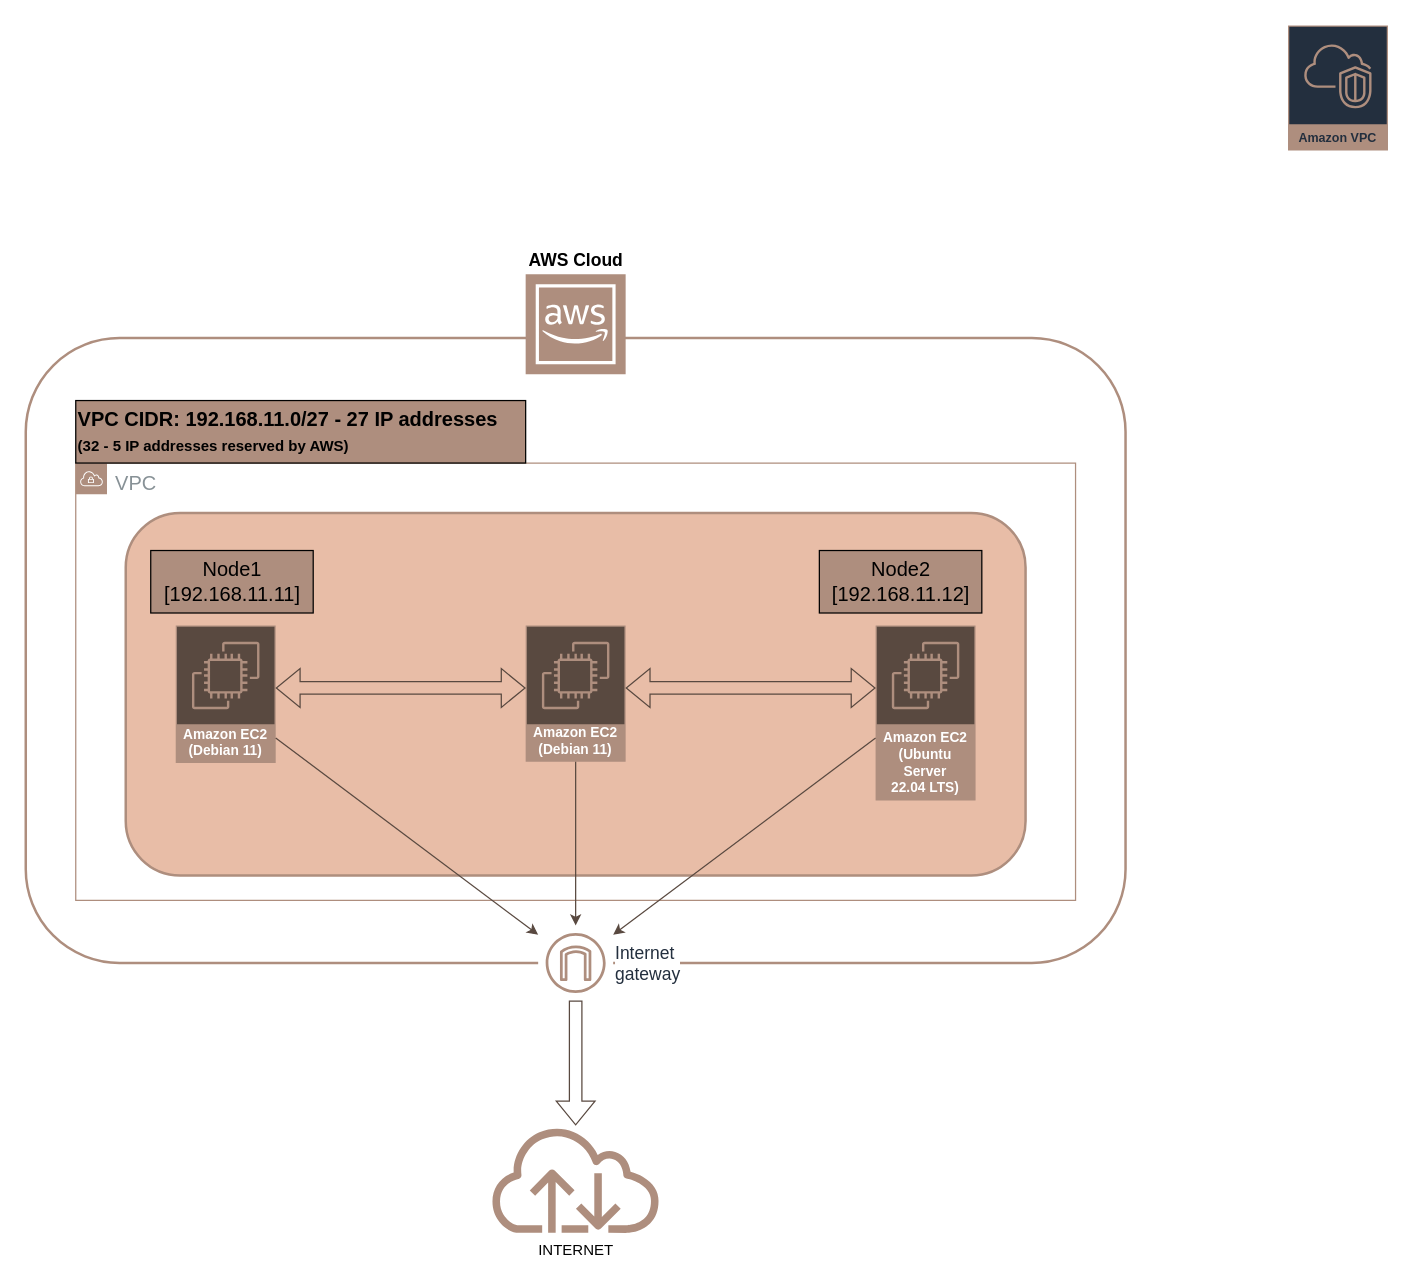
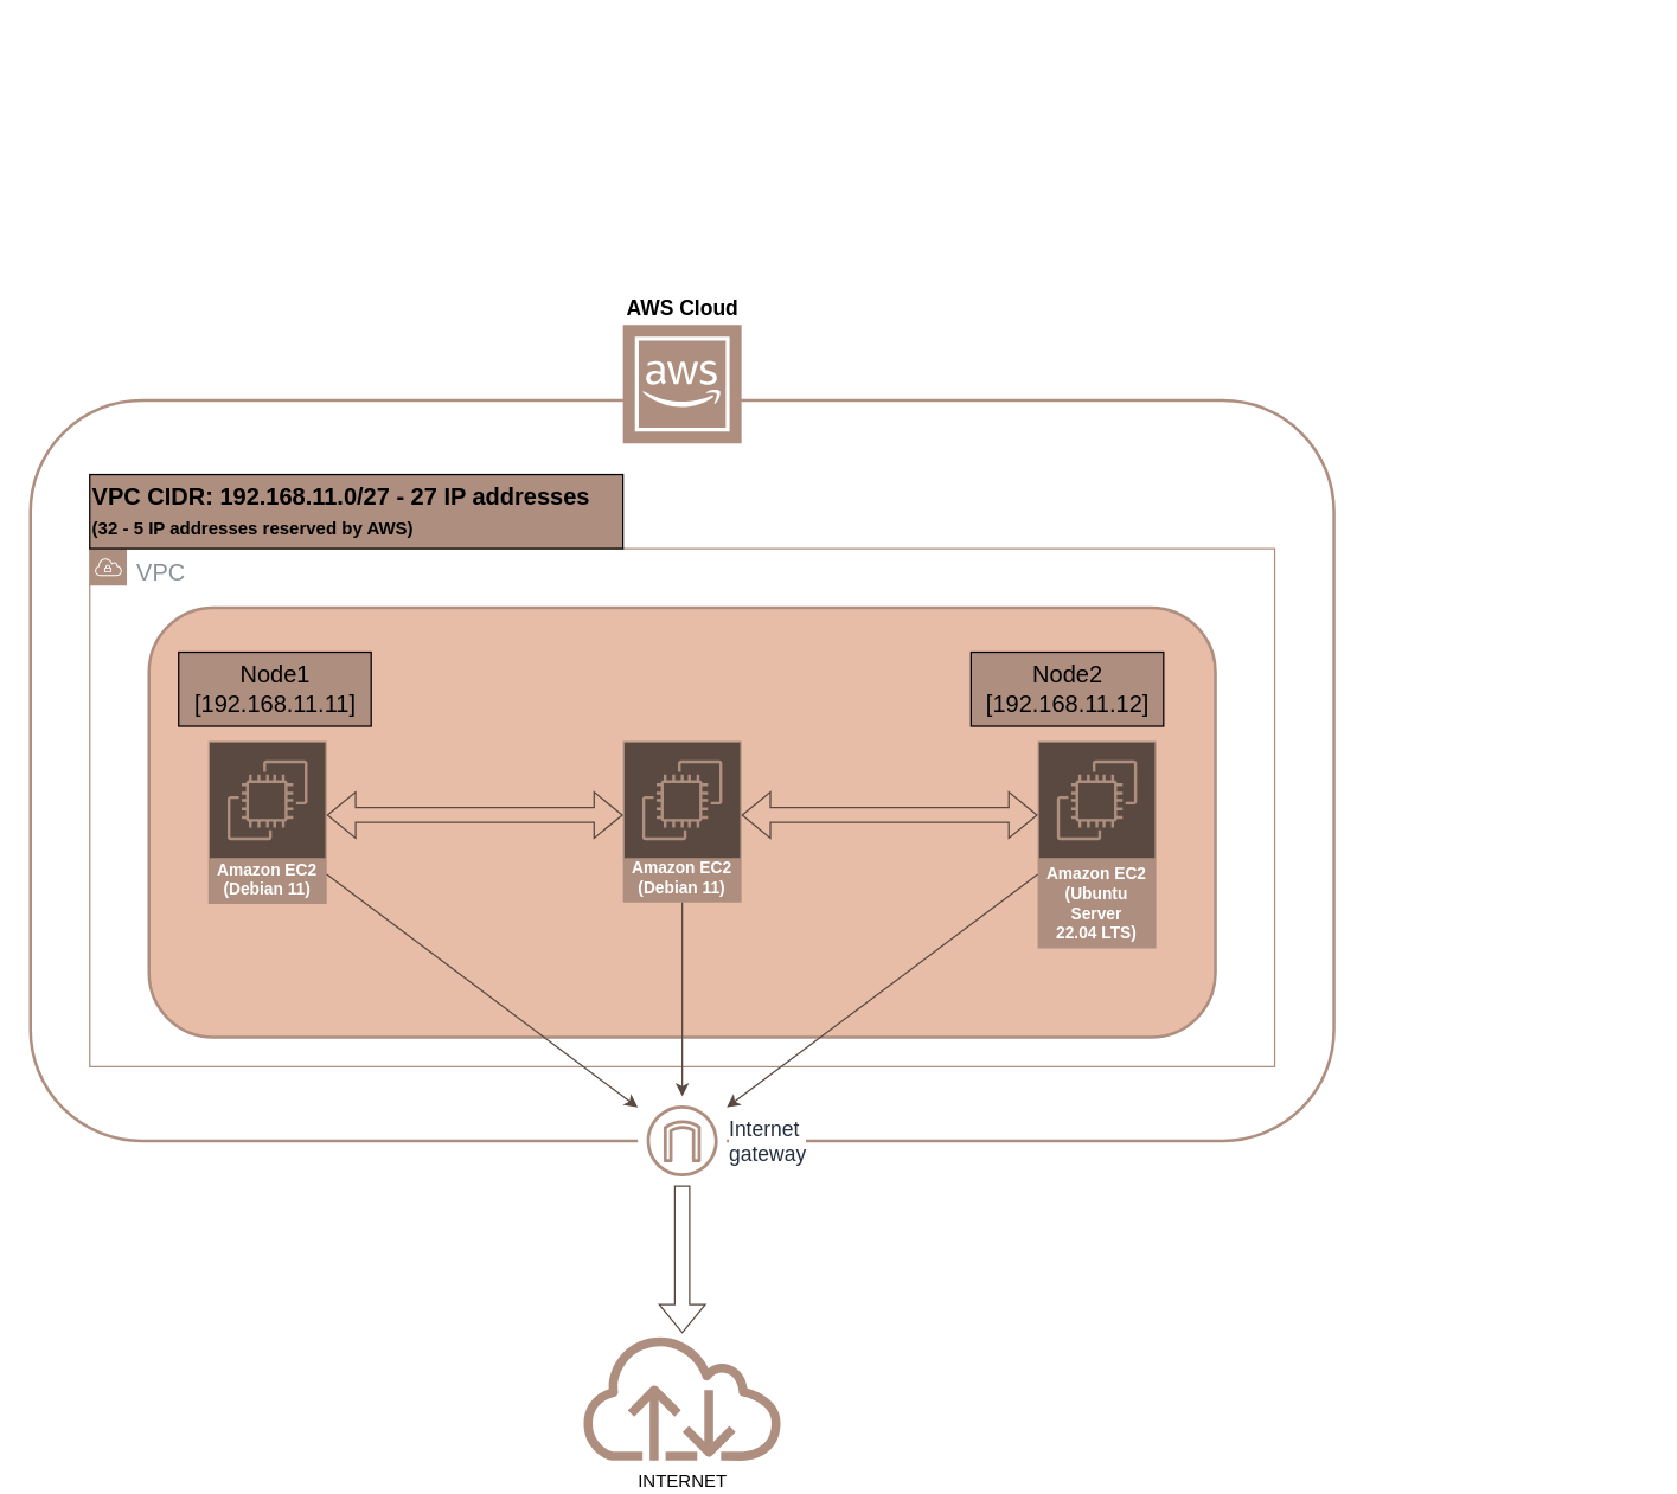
  <mxCell id="0" />
  <mxCell id="1" parent="0" />
  <mxCell id="2" value="" style="rounded=1;whiteSpace=wrap;html=1;labelBackgroundColor=default;strokeColor=#ae8e7e;fontSize=14;fontColor=#00CCCC;fillColor=default;strokeWidth=2;" parent="1" vertex="1"><mxGeometry x="20" y="270" width="880" height="500" as="geometry" /></mxCell>
  <mxCell id="3" value="&lt;b&gt;&lt;font style=&quot;font-size: 14px;&quot;&gt;AWS Cloud&lt;/font&gt;&lt;/b&gt;" style="sketch=0;outlineConnect=0;dashed=0;verticalLabelPosition=top;verticalAlign=bottom;align=center;html=1;fontSize=12;fontStyle=0;aspect=fixed;shape=mxgraph.aws4.resourceIcon;resIcon=mxgraph.aws4.aws_cloud;fillColor=#ae8e7e;strokeColor=#FFFFFF;labelPosition=center;" parent="1" vertex="1"><mxGeometry x="420" y="219" width="80" height="80" as="geometry" /></mxCell>
  <mxCell id="4" value="&lt;font style=&quot;font-size: 16px;&quot;&gt;VPC&lt;/font&gt;" style="sketch=0;outlineConnect=0;gradientColor=none;html=1;whiteSpace=wrap;fontSize=12;fontStyle=0;shape=mxgraph.aws4.group;grIcon=mxgraph.aws4.group_vpc;strokeColor=#ae8e7e;fillColor=none;verticalAlign=top;align=left;spacingLeft=30;fontColor=#879196;dashed=0;" parent="1" vertex="1"><mxGeometry x="60" y="370" width="800" height="350" as="geometry" /></mxCell>
  <mxCell id="5" value="" style="rounded=1;whiteSpace=wrap;html=1;labelBackgroundColor=default;strokeColor=#ae8e7e;strokeWidth=2;fontSize=14;fontColor=#00CCCC;fillColor=#E8BDA7;" parent="1" vertex="1"><mxGeometry x="100" y="410" width="720" height="290" as="geometry" /></mxCell>
  <mxCell id="6" value="&lt;div style=&quot;font-size: 11px;&quot;&gt;&lt;font style=&quot;font-size: 11px;&quot;&gt;Amazon EC2&lt;/font&gt;&lt;/div&gt;&lt;div style=&quot;font-size: 11px;&quot;&gt;&lt;font style=&quot;font-size: 11px;&quot;&gt;(Debian 11)&lt;br&gt;&lt;/font&gt;&lt;/div&gt;" style="sketch=0;outlineConnect=0;strokeColor=#ae8e7e;fillColor=#594940;dashed=0;verticalLabelPosition=middle;verticalAlign=bottom;align=center;html=1;whiteSpace=wrap;fontSize=10;fontStyle=1;spacing=3;shape=mxgraph.aws4.productIcon;prIcon=mxgraph.aws4.ec2;fontColor=#ffffff;" parent="1" vertex="1"><mxGeometry x="140" y="500" width="80" height="110" as="geometry" /></mxCell>
  <mxCell id="7" value="&lt;div style=&quot;font-size: 11px;&quot;&gt;&lt;font style=&quot;font-size: 11px;&quot;&gt;Amazon EC2&lt;/font&gt;&lt;/div&gt;&lt;div style=&quot;font-size: 11px;&quot;&gt;&lt;font style=&quot;font-size: 11px;&quot;&gt;(Ubuntu Server&lt;br&gt;&lt;/font&gt;&lt;/div&gt;&lt;div style=&quot;font-size: 11px;&quot;&gt;&lt;font style=&quot;font-size: 11px;&quot;&gt;22.04 LTS)&lt;br&gt;&lt;/font&gt;&lt;/div&gt;" style="sketch=0;outlineConnect=0;strokeColor=#ae8e7e;fillColor=#594940;dashed=0;verticalLabelPosition=middle;verticalAlign=bottom;align=center;html=1;whiteSpace=wrap;fontSize=10;fontStyle=1;spacing=3;shape=mxgraph.aws4.productIcon;prIcon=mxgraph.aws4.ec2;fontColor=#ffffff;" parent="1" vertex="1"><mxGeometry x="700" y="500" width="80" height="140" as="geometry" /></mxCell>
- <mxCell id="8" value="Amazon VPC" style="sketch=0;outlineConnect=0;fontColor=#232F3E;gradientColor=none;strokeColor=#ae8e7e;fillColor=#232F3E;dashed=0;verticalLabelPosition=middle;verticalAlign=bottom;align=center;html=1;whiteSpace=wrap;fontSize=10;fontStyle=1;spacing=3;shape=mxgraph.aws4.productIcon;prIcon=mxgraph.aws4.vpc;" parent="1" vertex="1"><mxGeometry x="1030" y="20" width="80" height="100" as="geometry" /></mxCell>
  <mxCell id="9" value="&lt;font style=&quot;font-size: 14px;&quot;&gt;Internet&lt;br&gt;gateway&lt;/font&gt;" style="sketch=0;outlineConnect=0;fontColor=#232F3E;gradientColor=none;strokeColor=#ae8e7e;fillColor=default;dashed=0;verticalLabelPosition=middle;verticalAlign=middle;align=left;html=1;fontSize=12;fontStyle=0;aspect=fixed;shape=mxgraph.aws4.resourceIcon;resIcon=mxgraph.aws4.internet_gateway;labelBackgroundColor=default;labelPosition=right;" parent="1" vertex="1"><mxGeometry x="430" y="740" width="60" height="60" as="geometry" /></mxCell>
  <mxCell id="10" value="&lt;div align=&quot;left&quot;&gt;&lt;font&gt;&lt;b&gt;&lt;font style=&quot;font-size: 16px;&quot;&gt;VPC CIDR: 192.168.11.0/27 - 27 IP addresses &lt;br&gt;&lt;/font&gt;&lt;/b&gt;&lt;/font&gt;&lt;/div&gt;&lt;div align=&quot;left&quot;&gt;&lt;font size=&quot;1&quot;&gt;&lt;b&gt;&lt;font style=&quot;font-size: 12px;&quot;&gt;(32 - 5 IP addresses reserved by AWS)&lt;/font&gt;&lt;/b&gt;&lt;/font&gt;&lt;/div&gt;" style="text;html=1;align=left;verticalAlign=middle;resizable=0;points=[];autosize=1;strokeColor=#000000;fillColor=#ae8e7e;fontSize=16;fontColor=#000000;" parent="1" vertex="1"><mxGeometry x="60" y="320" width="360" height="50" as="geometry" /></mxCell>
  <mxCell id="11" value="" style="shape=flexArrow;endArrow=classic;html=1;rounded=0;strokeColor=#594940;fontSize=14;fontColor=#00CCCC;fillColor=default;" parent="1" source="9" edge="1"><mxGeometry width="50" height="50" relative="1" as="geometry"><mxPoint x="930" y="354" as="sourcePoint" /><mxPoint x="460" y="900" as="targetPoint" /></mxGeometry></mxCell>
  <mxCell id="12" value="&lt;font&gt;INTERNET&lt;/font&gt;" style="sketch=0;outlineConnect=0;fillColor=#ae8e7e;strokeColor=#ae8e7e;dashed=0;verticalLabelPosition=bottom;verticalAlign=top;align=center;html=1;fontSize=12;fontStyle=0;aspect=fixed;pointerEvents=1;shape=mxgraph.aws4.internet;labelBackgroundColor=default;strokeWidth=2;fontColor=#000000;" parent="1" vertex="1"><mxGeometry x="390" y="900" width="139.75" height="86" as="geometry" /></mxCell>
  <mxCell id="13" value="" style="endArrow=classic;html=1;rounded=0;fillColor=#1ba1e2;strokeColor=#594940;" parent="1" target="9" edge="1"><mxGeometry width="50" height="50" relative="1" as="geometry"><mxPoint x="700" y="590" as="sourcePoint" /><mxPoint x="590" y="240" as="targetPoint" /></mxGeometry></mxCell>
  <mxCell id="14" value="" style="endArrow=classic;html=1;rounded=0;fillColor=#1ba1e2;strokeColor=#594940;" parent="1" target="9" edge="1"><mxGeometry width="50" height="50" relative="1" as="geometry"><mxPoint x="220" y="590" as="sourcePoint" /><mxPoint x="390" y="690" as="targetPoint" /></mxGeometry></mxCell>
  <mxCell id="15" value="&lt;div style=&quot;font-size: 16px;&quot; align=&quot;center&quot;&gt;&lt;font style=&quot;font-size: 16px;&quot;&gt;Node1&lt;br&gt;&lt;/font&gt;&lt;/div&gt;&lt;div style=&quot;font-size: 16px;&quot; align=&quot;center&quot;&gt;&lt;font style=&quot;font-size: 16px;&quot;&gt;[192.168.11.11]&lt;/font&gt;&lt;br&gt;&lt;/div&gt;" style="text;html=1;align=center;verticalAlign=middle;resizable=0;points=[];autosize=1;fontSize=14;fillColor=#AE8E7E;strokeColor=#000000;" parent="1" vertex="1"><mxGeometry x="120" y="440" width="130" height="50" as="geometry" /></mxCell>
  <mxCell id="16" value="&lt;div style=&quot;font-size: 16px;&quot; align=&quot;center&quot;&gt;&lt;font style=&quot;font-size: 16px;&quot;&gt;Node2&lt;/font&gt;&lt;/div&gt;&lt;div style=&quot;font-size: 16px;&quot; align=&quot;center&quot;&gt;&lt;font style=&quot;font-size: 16px;&quot;&gt;[192.168.11.12]&lt;br&gt;&lt;/font&gt;&lt;/div&gt;" style="text;html=1;align=center;verticalAlign=middle;resizable=0;points=[];autosize=1;fontSize=14;fillColor=#AE8E7E;strokeColor=#000000;" parent="1" vertex="1"><mxGeometry x="655" y="440" width="130" height="50" as="geometry" /></mxCell>
  <mxCell id="17" value="&lt;div style=&quot;font-size: 11px;&quot;&gt;&lt;font style=&quot;font-size: 11px;&quot;&gt;Amazon EC2&lt;/font&gt;&lt;/div&gt;&lt;div style=&quot;font-size: 11px;&quot;&gt;&lt;font style=&quot;font-size: 11px;&quot;&gt;(Debian 11)&lt;br&gt;&lt;/font&gt;&lt;/div&gt;" style="sketch=0;outlineConnect=0;strokeColor=#ae8e7e;fillColor=#594940;dashed=0;verticalLabelPosition=middle;verticalAlign=bottom;align=center;html=1;whiteSpace=wrap;fontSize=10;fontStyle=1;spacing=3;shape=mxgraph.aws4.productIcon;prIcon=mxgraph.aws4.ec2;fontColor=#ffffff;" parent="1" vertex="1"><mxGeometry x="420" y="500" width="80" height="109" as="geometry" /></mxCell>
  <mxCell id="18" value="" style="endArrow=classic;html=1;rounded=0;fillColor=#1ba1e2;strokeColor=#594940;" parent="1" source="17" target="9" edge="1"><mxGeometry width="50" height="50" relative="1" as="geometry"><mxPoint x="460" y="610" as="sourcePoint" /><mxPoint x="758.04" y="216.82" as="targetPoint" /></mxGeometry></mxCell>
  <mxCell id="19" value="" style="shape=flexArrow;endArrow=classic;startArrow=classic;html=1;rounded=0;strokeColor=#594940;" edge="1" parent="1"><mxGeometry width="100" height="100" relative="1" as="geometry"><mxPoint x="500" y="550" as="sourcePoint" /><mxPoint x="700" y="550" as="targetPoint" /></mxGeometry></mxCell>
  <mxCell id="20" value="" style="shape=flexArrow;endArrow=classic;startArrow=classic;html=1;rounded=0;strokeColor=#594940;" edge="1" parent="1"><mxGeometry width="100" height="100" relative="1" as="geometry"><mxPoint x="220" y="550" as="sourcePoint" /><mxPoint x="420" y="550" as="targetPoint" /></mxGeometry></mxCell>
